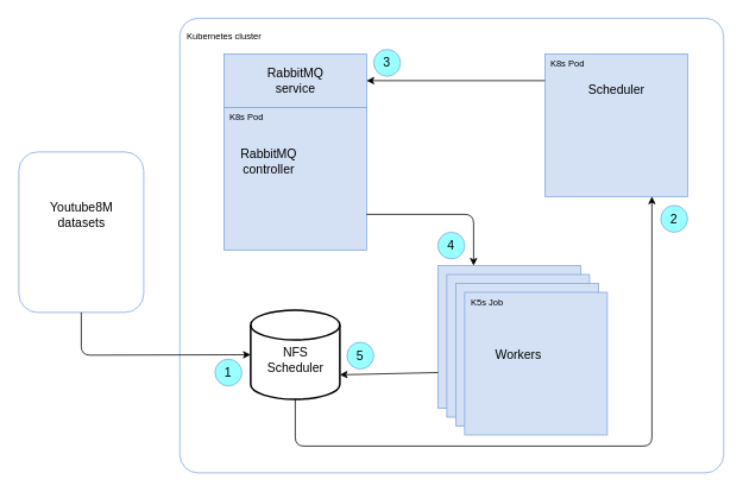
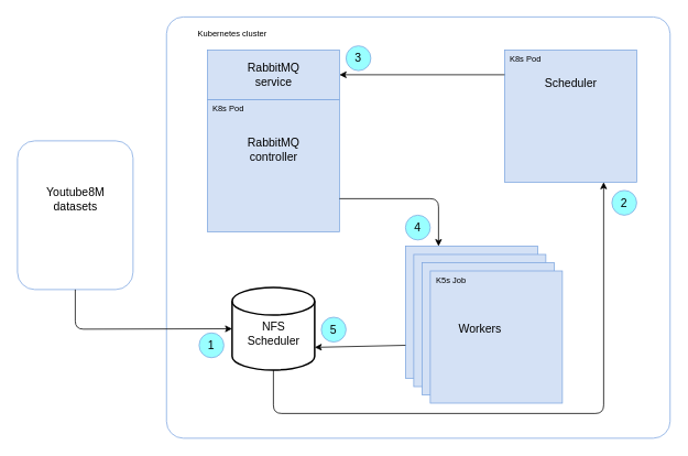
  <mxCell id="0" />
  <mxCell id="1" parent="0" />
  <mxCell id="2" value="" style="rounded=1;whiteSpace=wrap;html=1;arcSize=4;strokeColor=#7EA6E0;" vertex="1" parent="1"><mxGeometry x="201" y="20" width="610" height="510" as="geometry" /></mxCell>
- <mxCell id="3" value="&lt;font style=&quot;font-size: 10px&quot;&gt;Kubernetes cluster&lt;/font&gt;" style="text;html=1;strokeColor=none;fillColor=none;align=center;verticalAlign=middle;whiteSpace=wrap;rounded=0;" vertex="1" parent="1"><mxGeometry x="200.5" y="30" width="100" height="20" as="geometry" /></mxCell>
+ <mxCell id="3" value="&lt;font style=&quot;font-size: 10px&quot;&gt;Kubernetes cluster&lt;/font&gt;" style="text;html=1;strokeColor=none;fillColor=none;align=center;verticalAlign=middle;whiteSpace=wrap;rounded=0;" vertex="1" parent="1"><mxGeometry x="230.5" y="30" width="100" height="20" as="geometry" /></mxCell>
  <mxCell id="4" value="" style="endArrow=classic;html=1;exitX=0.5;exitY=1;exitDx=0;exitDy=0;exitPerimeter=0;entryX=0.75;entryY=1;entryDx=0;entryDy=0;" edge="1" parent="1" source="16" target="12"><mxGeometry width="50" height="50" relative="1" as="geometry"><mxPoint x="225.5" y="145" as="sourcePoint" /><mxPoint x="275.5" y="95" as="targetPoint" /><Array as="points"><mxPoint x="330.5" y="500" /><mxPoint x="730.5" y="500" /></Array></mxGeometry></mxCell>
  <mxCell id="5" value="" style="group" vertex="1" connectable="0" parent="1"><mxGeometry x="250.5" y="60" width="160" height="220" as="geometry" /></mxCell>
  <mxCell id="6" value="" style="whiteSpace=wrap;html=1;aspect=fixed;strokeColor=#7EA6E0;fillColor=#D4E1F5;" vertex="1" parent="5"><mxGeometry y="60" width="160" height="160" as="geometry" /></mxCell>
  <mxCell id="7" value="" style="rounded=0;whiteSpace=wrap;html=1;strokeColor=#7EA6E0;fillColor=#D4E1F5;" vertex="1" parent="5"><mxGeometry width="160" height="60" as="geometry" /></mxCell>
  <mxCell id="8" value="&lt;font style=&quot;font-size: 14px&quot;&gt;RabbitMQ service&lt;/font&gt;&lt;br&gt;" style="text;html=1;strokeColor=none;fillColor=none;align=center;verticalAlign=middle;whiteSpace=wrap;rounded=0;" vertex="1" parent="5"><mxGeometry x="40" y="10" width="80" height="40" as="geometry" /></mxCell>
- <mxCell id="9" value="&lt;font style=&quot;font-size: 14px&quot;&gt;RabbitMQ controller&lt;/font&gt;" style="text;html=1;strokeColor=none;fillColor=none;align=center;verticalAlign=middle;whiteSpace=wrap;rounded=0;" vertex="1" parent="5"><mxGeometry x="10" y="100" width="80" height="40" as="geometry" /></mxCell>
+ <mxCell id="9" value="&lt;font style=&quot;font-size: 14px&quot;&gt;RabbitMQ controller&lt;/font&gt;" style="text;html=1;strokeColor=none;fillColor=none;align=center;verticalAlign=middle;whiteSpace=wrap;rounded=0;" vertex="1" parent="5"><mxGeometry x="40" y="100" width="80" height="40" as="geometry" /></mxCell>
  <mxCell id="10" value="&lt;font style=&quot;font-size: 10px&quot;&gt;K8s Pod&lt;/font&gt;" style="text;html=1;strokeColor=none;fillColor=none;align=center;verticalAlign=middle;whiteSpace=wrap;rounded=0;" vertex="1" parent="5"><mxGeometry y="60" width="50" height="20" as="geometry" /></mxCell>
  <mxCell id="11" value="" style="group" vertex="1" connectable="0" parent="1"><mxGeometry x="610.5" y="60" width="160" height="160" as="geometry" /></mxCell>
  <mxCell id="12" value="" style="whiteSpace=wrap;html=1;aspect=fixed;strokeColor=#7EA6E0;fillColor=#D4E1F5;" vertex="1" parent="11"><mxGeometry width="160" height="160" as="geometry" /></mxCell>
  <mxCell id="13" value="&lt;span style=&quot;font-size: 14px&quot;&gt;Scheduler&lt;br&gt;&lt;/span&gt;" style="text;html=1;strokeColor=none;fillColor=none;align=center;verticalAlign=middle;whiteSpace=wrap;rounded=0;" vertex="1" parent="11"><mxGeometry x="40" y="20" width="80" height="40" as="geometry" /></mxCell>
  <mxCell id="14" value="&lt;font style=&quot;font-size: 10px&quot;&gt;K8s Pod&lt;/font&gt;" style="text;html=1;strokeColor=none;fillColor=none;align=center;verticalAlign=middle;whiteSpace=wrap;rounded=0;" vertex="1" parent="11"><mxGeometry width="50" height="20" as="geometry" /></mxCell>
  <mxCell id="15" value="" style="group" vertex="1" connectable="0" parent="1"><mxGeometry x="270.5" y="337.5" width="100" height="100" as="geometry" /></mxCell>
  <mxCell id="16" value="" style="strokeWidth=2;html=1;shape=mxgraph.flowchart.database;whiteSpace=wrap;" vertex="1" parent="15"><mxGeometry x="10" y="10" width="100" height="100" as="geometry" /></mxCell>
  <mxCell id="17" value="&lt;font style=&quot;font-size: 14px&quot;&gt;NFS Scheduler&lt;/font&gt;&lt;br&gt;" style="text;html=1;strokeColor=none;fillColor=none;align=center;verticalAlign=middle;whiteSpace=wrap;rounded=0;" vertex="1" parent="15"><mxGeometry x="15" y="40" width="90" height="50" as="geometry" /></mxCell>
  <mxCell id="18" value="" style="endArrow=classic;html=1;entryX=1;entryY=0.5;entryDx=0;entryDy=0;" edge="1" parent="1" target="7"><mxGeometry width="50" height="50" relative="1" as="geometry"><mxPoint x="610.5" y="90" as="sourcePoint" /><mxPoint x="330.5" y="140" as="targetPoint" /></mxGeometry></mxCell>
  <mxCell id="19" value="" style="rounded=1;whiteSpace=wrap;html=1;strokeColor=#7EA6E0;fillColor=#FFFFFF;arcSize=15;" vertex="1" parent="1"><mxGeometry x="20.5" y="170" width="140" height="180" as="geometry" /></mxCell>
  <mxCell id="20" value="&lt;font style=&quot;font-size: 14px&quot;&gt;Youtube8M datasets&lt;/font&gt;&lt;br&gt;" style="text;html=1;strokeColor=none;fillColor=none;align=center;verticalAlign=middle;whiteSpace=wrap;rounded=0;" vertex="1" parent="1"><mxGeometry x="70.5" y="230" width="40" height="20" as="geometry" /></mxCell>
  <mxCell id="21" value="" style="endArrow=classic;html=1;entryX=0;entryY=0.5;entryDx=0;entryDy=0;entryPerimeter=0;exitX=0.5;exitY=1;exitDx=0;exitDy=0;" edge="1" parent="1" source="19" target="16"><mxGeometry width="50" height="50" relative="1" as="geometry"><mxPoint x="90.5" y="405" as="sourcePoint" /><mxPoint x="70.5" y="530" as="targetPoint" /><Array as="points"><mxPoint x="90.5" y="398" /></Array></mxGeometry></mxCell>
  <mxCell id="22" value="" style="endArrow=classic;html=1;entryX=0.25;entryY=0;entryDx=0;entryDy=0;exitX=1;exitY=0.75;exitDx=0;exitDy=0;" edge="1" parent="1" source="6" target="25"><mxGeometry width="50" height="50" relative="1" as="geometry"><mxPoint x="20.5" y="580" as="sourcePoint" /><mxPoint x="70.5" y="530" as="targetPoint" /><Array as="points"><mxPoint x="530.5" y="240" /></Array></mxGeometry></mxCell>
  <mxCell id="23" value="" style="group" vertex="1" connectable="0" parent="1"><mxGeometry x="490.5" y="297.5" width="190" height="190" as="geometry" /></mxCell>
  <mxCell id="24" value="" style="group" vertex="1" connectable="0" parent="23"><mxGeometry width="190" height="190" as="geometry" /></mxCell>
  <mxCell id="25" value="" style="whiteSpace=wrap;html=1;aspect=fixed;strokeColor=#7EA6E0;fillColor=#D4E1F5;" vertex="1" parent="24"><mxGeometry width="160" height="160" as="geometry" /></mxCell>
  <mxCell id="26" value="" style="whiteSpace=wrap;html=1;aspect=fixed;strokeColor=#7EA6E0;fillColor=#D4E1F5;" vertex="1" parent="24"><mxGeometry x="10" y="10" width="160" height="160" as="geometry" /></mxCell>
  <mxCell id="27" value="" style="whiteSpace=wrap;html=1;aspect=fixed;strokeColor=#7EA6E0;fillColor=#D4E1F5;" vertex="1" parent="24"><mxGeometry x="20" y="20" width="160" height="160" as="geometry" /></mxCell>
  <mxCell id="28" value="" style="whiteSpace=wrap;html=1;aspect=fixed;strokeColor=#7EA6E0;fillColor=#D4E1F5;" vertex="1" parent="24"><mxGeometry x="30" y="30" width="160" height="160" as="geometry" /></mxCell>
  <mxCell id="29" value="&lt;span style=&quot;font-size: 14px&quot;&gt;Workers&lt;br&gt;&lt;/span&gt;" style="text;html=1;strokeColor=none;fillColor=none;align=center;verticalAlign=middle;whiteSpace=wrap;rounded=0;" vertex="1" parent="24"><mxGeometry x="50" y="80" width="80" height="40" as="geometry" /></mxCell>
  <mxCell id="30" value="&lt;font style=&quot;font-size: 10px&quot;&gt;K5s Job&lt;/font&gt;&lt;br&gt;" style="text;html=1;strokeColor=none;fillColor=none;align=center;verticalAlign=middle;whiteSpace=wrap;rounded=0;" vertex="1" parent="24"><mxGeometry x="30" y="30" width="50" height="20" as="geometry" /></mxCell>
  <mxCell id="31" value="" style="endArrow=classic;html=1;exitX=0;exitY=0.75;exitDx=0;exitDy=0;" edge="1" parent="1" source="25"><mxGeometry width="50" height="50" relative="1" as="geometry"><mxPoint x="580.5" y="430" as="sourcePoint" /><mxPoint x="380.5" y="420" as="targetPoint" /></mxGeometry></mxCell>
  <mxCell id="32" value="" style="ellipse;whiteSpace=wrap;html=1;strokeColor=#7EA6E0;fillColor=#99FFFF;direction=south;" vertex="1" parent="1"><mxGeometry x="388.5" y="383.5" width="30" height="30" as="geometry" /></mxCell>
  <mxCell id="33" value="&lt;font style=&quot;font-size: 14px&quot;&gt;5&lt;/font&gt;" style="text;html=1;strokeColor=none;fillColor=none;align=center;verticalAlign=middle;whiteSpace=wrap;rounded=0;" vertex="1" parent="1"><mxGeometry x="391" y="386" width="25" height="25" as="geometry" /></mxCell>
  <mxCell id="34" value="" style="ellipse;whiteSpace=wrap;html=1;strokeColor=#7EA6E0;fillColor=#99FFFF;direction=south;" vertex="1" parent="1"><mxGeometry x="240.5" y="402.5" width="30" height="30" as="geometry" /></mxCell>
  <mxCell id="35" value="&lt;font style=&quot;font-size: 14px&quot;&gt;1&lt;/font&gt;" style="text;html=1;strokeColor=none;fillColor=none;align=center;verticalAlign=middle;whiteSpace=wrap;rounded=0;" vertex="1" parent="1"><mxGeometry x="243" y="405" width="25" height="25" as="geometry" /></mxCell>
  <mxCell id="36" value="" style="group" vertex="1" connectable="0" parent="1"><mxGeometry x="740.5" y="230" width="30" height="30" as="geometry" /></mxCell>
  <mxCell id="37" value="" style="ellipse;whiteSpace=wrap;html=1;strokeColor=#7EA6E0;fillColor=#99FFFF;direction=south;" vertex="1" parent="36"><mxGeometry width="30" height="30" as="geometry" /></mxCell>
  <mxCell id="38" value="&lt;font style=&quot;font-size: 14px&quot;&gt;2&lt;/font&gt;" style="text;html=1;strokeColor=none;fillColor=none;align=center;verticalAlign=middle;whiteSpace=wrap;rounded=0;" vertex="1" parent="36"><mxGeometry x="2.5" y="2.5" width="25" height="25" as="geometry" /></mxCell>
  <mxCell id="39" value="" style="ellipse;whiteSpace=wrap;html=1;strokeColor=#7EA6E0;fillColor=#99FFFF;direction=south;" vertex="1" parent="1"><mxGeometry x="418.5" y="55" width="30" height="30" as="geometry" /></mxCell>
  <mxCell id="40" value="&lt;font style=&quot;font-size: 14px&quot;&gt;3&lt;/font&gt;" style="text;html=1;strokeColor=none;fillColor=none;align=center;verticalAlign=middle;whiteSpace=wrap;rounded=0;" vertex="1" parent="1"><mxGeometry x="421" y="57.5" width="25" height="25" as="geometry" /></mxCell>
  <mxCell id="41" value="" style="ellipse;whiteSpace=wrap;html=1;strokeColor=#7EA6E0;fillColor=#99FFFF;direction=south;" vertex="1" parent="1"><mxGeometry x="490.5" y="260" width="30" height="30" as="geometry" /></mxCell>
  <mxCell id="42" value="&lt;font style=&quot;font-size: 14px&quot;&gt;4&lt;/font&gt;" style="text;html=1;strokeColor=none;fillColor=none;align=center;verticalAlign=middle;whiteSpace=wrap;rounded=0;" vertex="1" parent="1"><mxGeometry x="493" y="262.5" width="25" height="25" as="geometry" /></mxCell>
